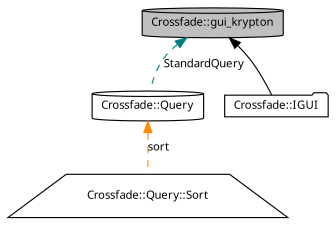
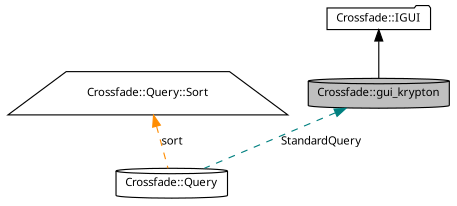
  digraph {
    node [color=black fillcolor=white fontname="FreeSans.ttf" fontsize=10 shape=cylinder style=filled]
    edge [dir=back fontname="FreeSans.ttf" fontsize=10 labelfontname="FreeSans.ttf" labelfontsize=10 style=dashed]
    n1 [fillcolor=grey75 fontcolor=black height=0.2 label="Crossfade::gui_krypton" width=0.4]
    n2 [height=0.2 label="Crossfade::Query" width=0.4]
    n3 [height=0.2 label="Crossfade::IGUI" shape=folder width=0.4]
    n4 [height=0.2 label="Crossfade::Query::Sort" shape=trapezium width=0.4]
    n1 -> n2 [color=teal label=StandardQuery]
-   n1 -> n3 [color=black style=solid]
-   n2 -> n4 [color=darkorange label=sort]
+   n3 -> n1 [color=black style=solid]
+   n4 -> n2 [color=darkorange label=sort]
  }
